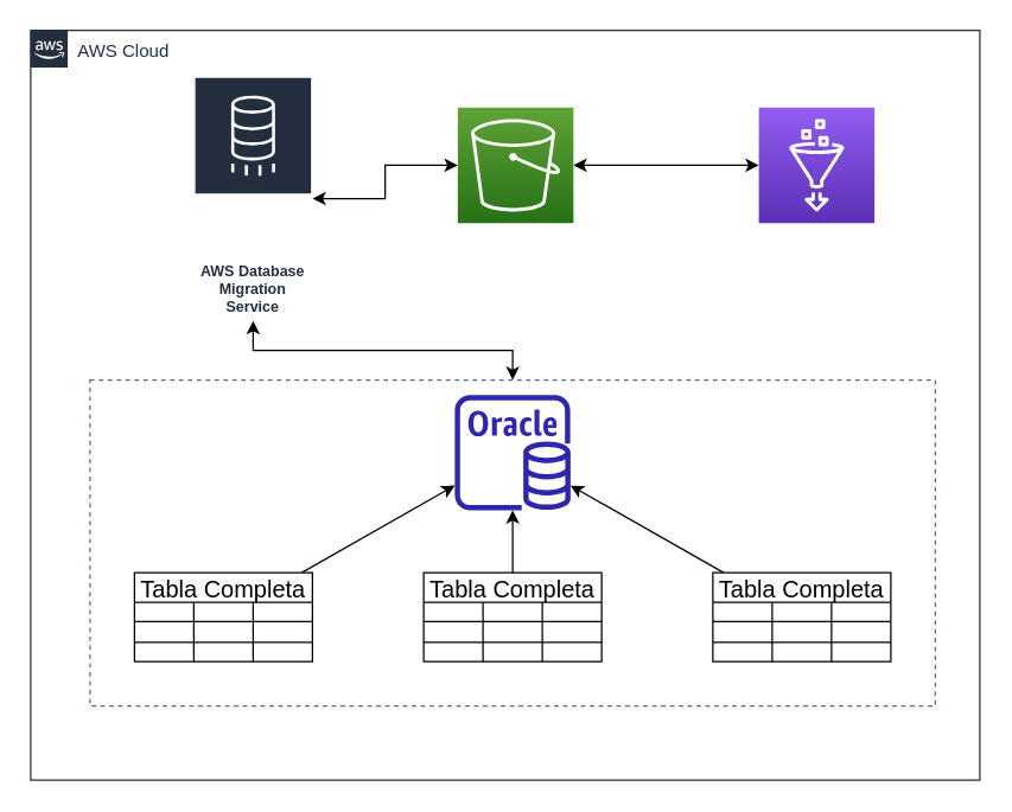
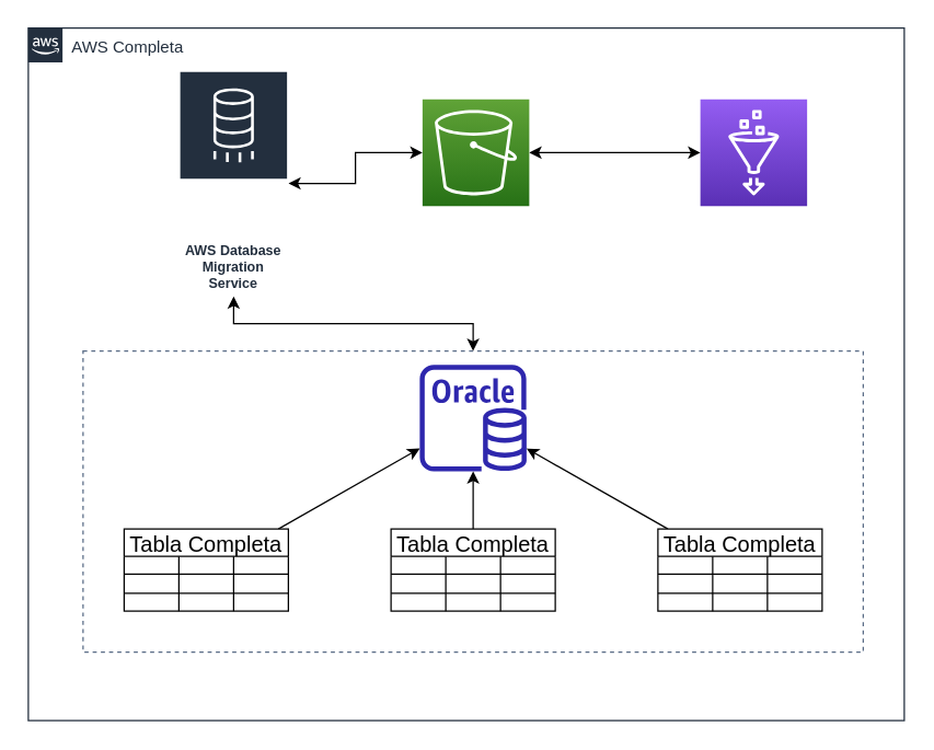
  <mxCell id="0" />
  <mxCell id="1" parent="0" />
- <mxCell id="2" value="AWS Cloud" style="points=[[0,0],[0.25,0],[0.5,0],[0.75,0],[1,0],[1,0.25],[1,0.5],[1,0.75],[1,1],[0.75,1],[0.5,1],[0.25,1],[0,1],[0,0.75],[0,0.5],[0,0.25]];outlineConnect=0;gradientColor=none;html=1;whiteSpace=wrap;fontSize=12;fontStyle=0;shape=mxgraph.aws4.group;grIcon=mxgraph.aws4.group_aws_cloud_alt;strokeColor=#232F3E;fillColor=none;verticalAlign=top;align=left;spacingLeft=30;fontColor=#232F3E;dashed=0;labelBackgroundColor=#ffffff;container=1;pointerEvents=0;collapsible=0;recursiveResize=0;" parent="1" vertex="1"><mxGeometry x="20" y="20" width="640" height="506" as="geometry" /></mxCell>
+ <mxCell id="2" value="AWS Completa" style="points=[[0,0],[0.25,0],[0.5,0],[0.75,0],[1,0],[1,0.25],[1,0.5],[1,0.75],[1,1],[0.75,1],[0.5,1],[0.25,1],[0,1],[0,0.75],[0,0.5],[0,0.25]];outlineConnect=0;gradientColor=none;html=1;whiteSpace=wrap;fontSize=12;fontStyle=0;shape=mxgraph.aws4.group;grIcon=mxgraph.aws4.group_aws_cloud_alt;strokeColor=#232F3E;fillColor=none;verticalAlign=top;align=left;spacingLeft=30;fontColor=#232F3E;dashed=0;labelBackgroundColor=#ffffff;container=1;pointerEvents=0;collapsible=0;recursiveResize=0;" parent="1" vertex="1"><mxGeometry x="20" y="20" width="640" height="506" as="geometry" /></mxCell>
  <mxCell id="3" value="" style="sketch=0;points=[[0,0,0],[0.25,0,0],[0.5,0,0],[0.75,0,0],[1,0,0],[0,1,0],[0.25,1,0],[0.5,1,0],[0.75,1,0],[1,1,0],[0,0.25,0],[0,0.5,0],[0,0.75,0],[1,0.25,0],[1,0.5,0],[1,0.75,0]];outlineConnect=0;fontColor=#232F3E;gradientColor=#945DF2;gradientDirection=north;fillColor=#5A30B5;strokeColor=#ffffff;dashed=0;verticalLabelPosition=bottom;verticalAlign=top;align=center;html=1;fontSize=12;fontStyle=0;aspect=fixed;shape=mxgraph.aws4.resourceIcon;resIcon=mxgraph.aws4.glue;" vertex="1" parent="2"><mxGeometry x="491" y="52" width="78" height="78" as="geometry" /></mxCell>
  <mxCell id="4" style="edgeStyle=orthogonalEdgeStyle;rounded=0;orthogonalLoop=1;jettySize=auto;html=1;entryX=0;entryY=0.5;entryDx=0;entryDy=0;entryPerimeter=0;startArrow=classic;startFill=1;" edge="1" parent="2" source="5" target="7"><mxGeometry relative="1" as="geometry" /></mxCell>
  <mxCell id="5" value="AWS Database Migration Service" style="sketch=0;outlineConnect=0;fontColor=#232F3E;gradientColor=none;strokeColor=#ffffff;fillColor=#232F3E;dashed=0;verticalLabelPosition=middle;verticalAlign=bottom;align=center;html=1;whiteSpace=wrap;fontSize=10;fontStyle=1;spacing=3;shape=mxgraph.aws4.productIcon;prIcon=mxgraph.aws4.database_migration_service;" vertex="1" parent="2"><mxGeometry x="110" y="31" width="80" height="165" as="geometry" /></mxCell>
  <mxCell id="6" style="edgeStyle=orthogonalEdgeStyle;rounded=0;orthogonalLoop=1;jettySize=auto;html=1;startArrow=classic;startFill=1;" edge="1" parent="2" source="7" target="3"><mxGeometry relative="1" as="geometry" /></mxCell>
  <mxCell id="7" value="" style="sketch=0;points=[[0,0,0],[0.25,0,0],[0.5,0,0],[0.75,0,0],[1,0,0],[0,1,0],[0.25,1,0],[0.5,1,0],[0.75,1,0],[1,1,0],[0,0.25,0],[0,0.5,0],[0,0.75,0],[1,0.25,0],[1,0.5,0],[1,0.75,0]];outlineConnect=0;fontColor=#232F3E;gradientColor=#60A337;gradientDirection=north;fillColor=#277116;strokeColor=#ffffff;dashed=0;verticalLabelPosition=bottom;verticalAlign=top;align=center;html=1;fontSize=12;fontStyle=0;aspect=fixed;shape=mxgraph.aws4.resourceIcon;resIcon=mxgraph.aws4.s3;" vertex="1" parent="2"><mxGeometry x="288" y="52" width="78" height="78" as="geometry" /></mxCell>
  <mxCell id="8" style="rounded=0;orthogonalLoop=1;jettySize=auto;html=1;" edge="1" parent="2" source="9" target="22"><mxGeometry relative="1" as="geometry" /></mxCell>
  <mxCell id="9" value="Tabla Completa" style="shape=table;startSize=20;container=1;collapsible=0;childLayout=tableLayout;strokeColor=default;fontSize=16;" vertex="1" parent="2"><mxGeometry x="70" y="366" width="120" height="60" as="geometry" /></mxCell>
  <mxCell id="10" value="" style="shape=tableRow;horizontal=0;startSize=0;swimlaneHead=0;swimlaneBody=0;strokeColor=inherit;top=0;left=0;bottom=0;right=0;collapsible=0;dropTarget=0;fillColor=none;points=[[0,0.5],[1,0.5]];portConstraint=eastwest;fontSize=16;" vertex="1" parent="9"><mxGeometry y="20" width="120" height="13" as="geometry" /></mxCell>
  <mxCell id="11" value="" style="shape=partialRectangle;html=1;whiteSpace=wrap;connectable=0;strokeColor=inherit;overflow=hidden;fillColor=none;top=0;left=0;bottom=0;right=0;pointerEvents=1;fontSize=16;" vertex="1" parent="10"><mxGeometry width="40" height="13" as="geometry"><mxRectangle width="40" height="13" as="alternateBounds" /></mxGeometry></mxCell>
  <mxCell id="12" value="" style="shape=partialRectangle;html=1;whiteSpace=wrap;connectable=0;strokeColor=inherit;overflow=hidden;fillColor=none;top=0;left=0;bottom=0;right=0;pointerEvents=1;fontSize=16;" vertex="1" parent="10"><mxGeometry x="40" width="40" height="13" as="geometry"><mxRectangle width="40" height="13" as="alternateBounds" /></mxGeometry></mxCell>
  <mxCell id="13" value="" style="shape=partialRectangle;html=1;whiteSpace=wrap;connectable=0;strokeColor=inherit;overflow=hidden;fillColor=none;top=0;left=0;bottom=0;right=0;pointerEvents=1;fontSize=16;" vertex="1" parent="10"><mxGeometry x="80" width="40" height="13" as="geometry"><mxRectangle width="40" height="13" as="alternateBounds" /></mxGeometry></mxCell>
  <mxCell id="14" value="" style="shape=tableRow;horizontal=0;startSize=0;swimlaneHead=0;swimlaneBody=0;strokeColor=inherit;top=0;left=0;bottom=0;right=0;collapsible=0;dropTarget=0;fillColor=none;points=[[0,0.5],[1,0.5]];portConstraint=eastwest;fontSize=16;" vertex="1" parent="9"><mxGeometry y="33" width="120" height="14" as="geometry" /></mxCell>
  <mxCell id="15" value="" style="shape=partialRectangle;html=1;whiteSpace=wrap;connectable=0;strokeColor=inherit;overflow=hidden;fillColor=none;top=0;left=0;bottom=0;right=0;pointerEvents=1;fontSize=16;" vertex="1" parent="14"><mxGeometry width="40" height="14" as="geometry"><mxRectangle width="40" height="14" as="alternateBounds" /></mxGeometry></mxCell>
  <mxCell id="16" value="" style="shape=partialRectangle;html=1;whiteSpace=wrap;connectable=0;strokeColor=inherit;overflow=hidden;fillColor=none;top=0;left=0;bottom=0;right=0;pointerEvents=1;fontSize=16;" vertex="1" parent="14"><mxGeometry x="40" width="40" height="14" as="geometry"><mxRectangle width="40" height="14" as="alternateBounds" /></mxGeometry></mxCell>
  <mxCell id="17" value="" style="shape=partialRectangle;html=1;whiteSpace=wrap;connectable=0;strokeColor=inherit;overflow=hidden;fillColor=none;top=0;left=0;bottom=0;right=0;pointerEvents=1;fontSize=16;" vertex="1" parent="14"><mxGeometry x="80" width="40" height="14" as="geometry"><mxRectangle width="40" height="14" as="alternateBounds" /></mxGeometry></mxCell>
  <mxCell id="18" value="" style="shape=tableRow;horizontal=0;startSize=0;swimlaneHead=0;swimlaneBody=0;strokeColor=inherit;top=0;left=0;bottom=0;right=0;collapsible=0;dropTarget=0;fillColor=none;points=[[0,0.5],[1,0.5]];portConstraint=eastwest;fontSize=16;" vertex="1" parent="9"><mxGeometry y="47" width="120" height="13" as="geometry" /></mxCell>
  <mxCell id="19" value="" style="shape=partialRectangle;html=1;whiteSpace=wrap;connectable=0;strokeColor=inherit;overflow=hidden;fillColor=none;top=0;left=0;bottom=0;right=0;pointerEvents=1;fontSize=16;" vertex="1" parent="18"><mxGeometry width="40" height="13" as="geometry"><mxRectangle width="40" height="13" as="alternateBounds" /></mxGeometry></mxCell>
  <mxCell id="20" value="" style="shape=partialRectangle;html=1;whiteSpace=wrap;connectable=0;strokeColor=inherit;overflow=hidden;fillColor=none;top=0;left=0;bottom=0;right=0;pointerEvents=1;fontSize=16;" vertex="1" parent="18"><mxGeometry x="40" width="40" height="13" as="geometry"><mxRectangle width="40" height="13" as="alternateBounds" /></mxGeometry></mxCell>
  <mxCell id="21" value="" style="shape=partialRectangle;html=1;whiteSpace=wrap;connectable=0;strokeColor=inherit;overflow=hidden;fillColor=none;top=0;left=0;bottom=0;right=0;pointerEvents=1;fontSize=16;" vertex="1" parent="18"><mxGeometry x="80" width="40" height="13" as="geometry"><mxRectangle width="40" height="13" as="alternateBounds" /></mxGeometry></mxCell>
  <mxCell id="22" value="" style="sketch=0;outlineConnect=0;fontColor=#232F3E;gradientColor=none;fillColor=#2E27AD;strokeColor=none;dashed=0;verticalLabelPosition=bottom;verticalAlign=top;align=center;html=1;fontSize=12;fontStyle=0;aspect=fixed;pointerEvents=1;shape=mxgraph.aws4.rds_oracle_instance;" vertex="1" parent="2"><mxGeometry x="286" y="246" width="78" height="78" as="geometry" /></mxCell>
  <mxCell id="23" style="edgeStyle=orthogonalEdgeStyle;rounded=0;orthogonalLoop=1;jettySize=auto;html=1;" edge="1" parent="2" source="24" target="22"><mxGeometry relative="1" as="geometry" /></mxCell>
  <mxCell id="24" value="Tabla Completa" style="shape=table;startSize=20;container=1;collapsible=0;childLayout=tableLayout;strokeColor=default;fontSize=16;" vertex="1" parent="2"><mxGeometry x="265" y="366" width="120" height="60" as="geometry" /></mxCell>
  <mxCell id="25" value="" style="shape=tableRow;horizontal=0;startSize=0;swimlaneHead=0;swimlaneBody=0;strokeColor=inherit;top=0;left=0;bottom=0;right=0;collapsible=0;dropTarget=0;fillColor=none;points=[[0,0.5],[1,0.5]];portConstraint=eastwest;fontSize=16;" vertex="1" parent="24"><mxGeometry y="20" width="120" height="13" as="geometry" /></mxCell>
  <mxCell id="26" value="" style="shape=partialRectangle;html=1;whiteSpace=wrap;connectable=0;strokeColor=inherit;overflow=hidden;fillColor=none;top=0;left=0;bottom=0;right=0;pointerEvents=1;fontSize=16;" vertex="1" parent="25"><mxGeometry width="40" height="13" as="geometry"><mxRectangle width="40" height="13" as="alternateBounds" /></mxGeometry></mxCell>
  <mxCell id="27" value="" style="shape=partialRectangle;html=1;whiteSpace=wrap;connectable=0;strokeColor=inherit;overflow=hidden;fillColor=none;top=0;left=0;bottom=0;right=0;pointerEvents=1;fontSize=16;" vertex="1" parent="25"><mxGeometry x="40" width="40" height="13" as="geometry"><mxRectangle width="40" height="13" as="alternateBounds" /></mxGeometry></mxCell>
  <mxCell id="28" value="" style="shape=partialRectangle;html=1;whiteSpace=wrap;connectable=0;strokeColor=inherit;overflow=hidden;fillColor=none;top=0;left=0;bottom=0;right=0;pointerEvents=1;fontSize=16;" vertex="1" parent="25"><mxGeometry x="80" width="40" height="13" as="geometry"><mxRectangle width="40" height="13" as="alternateBounds" /></mxGeometry></mxCell>
  <mxCell id="29" value="" style="shape=tableRow;horizontal=0;startSize=0;swimlaneHead=0;swimlaneBody=0;strokeColor=inherit;top=0;left=0;bottom=0;right=0;collapsible=0;dropTarget=0;fillColor=none;points=[[0,0.5],[1,0.5]];portConstraint=eastwest;fontSize=16;" vertex="1" parent="24"><mxGeometry y="33" width="120" height="14" as="geometry" /></mxCell>
  <mxCell id="30" value="" style="shape=partialRectangle;html=1;whiteSpace=wrap;connectable=0;strokeColor=inherit;overflow=hidden;fillColor=none;top=0;left=0;bottom=0;right=0;pointerEvents=1;fontSize=16;" vertex="1" parent="29"><mxGeometry width="40" height="14" as="geometry"><mxRectangle width="40" height="14" as="alternateBounds" /></mxGeometry></mxCell>
  <mxCell id="31" value="" style="shape=partialRectangle;html=1;whiteSpace=wrap;connectable=0;strokeColor=inherit;overflow=hidden;fillColor=none;top=0;left=0;bottom=0;right=0;pointerEvents=1;fontSize=16;" vertex="1" parent="29"><mxGeometry x="40" width="40" height="14" as="geometry"><mxRectangle width="40" height="14" as="alternateBounds" /></mxGeometry></mxCell>
  <mxCell id="32" value="" style="shape=partialRectangle;html=1;whiteSpace=wrap;connectable=0;strokeColor=inherit;overflow=hidden;fillColor=none;top=0;left=0;bottom=0;right=0;pointerEvents=1;fontSize=16;" vertex="1" parent="29"><mxGeometry x="80" width="40" height="14" as="geometry"><mxRectangle width="40" height="14" as="alternateBounds" /></mxGeometry></mxCell>
  <mxCell id="33" value="" style="shape=tableRow;horizontal=0;startSize=0;swimlaneHead=0;swimlaneBody=0;strokeColor=inherit;top=0;left=0;bottom=0;right=0;collapsible=0;dropTarget=0;fillColor=none;points=[[0,0.5],[1,0.5]];portConstraint=eastwest;fontSize=16;" vertex="1" parent="24"><mxGeometry y="47" width="120" height="13" as="geometry" /></mxCell>
  <mxCell id="34" value="" style="shape=partialRectangle;html=1;whiteSpace=wrap;connectable=0;strokeColor=inherit;overflow=hidden;fillColor=none;top=0;left=0;bottom=0;right=0;pointerEvents=1;fontSize=16;" vertex="1" parent="33"><mxGeometry width="40" height="13" as="geometry"><mxRectangle width="40" height="13" as="alternateBounds" /></mxGeometry></mxCell>
  <mxCell id="35" value="" style="shape=partialRectangle;html=1;whiteSpace=wrap;connectable=0;strokeColor=inherit;overflow=hidden;fillColor=none;top=0;left=0;bottom=0;right=0;pointerEvents=1;fontSize=16;" vertex="1" parent="33"><mxGeometry x="40" width="40" height="13" as="geometry"><mxRectangle width="40" height="13" as="alternateBounds" /></mxGeometry></mxCell>
  <mxCell id="36" value="" style="shape=partialRectangle;html=1;whiteSpace=wrap;connectable=0;strokeColor=inherit;overflow=hidden;fillColor=none;top=0;left=0;bottom=0;right=0;pointerEvents=1;fontSize=16;" vertex="1" parent="33"><mxGeometry x="80" width="40" height="13" as="geometry"><mxRectangle width="40" height="13" as="alternateBounds" /></mxGeometry></mxCell>
  <mxCell id="37" style="rounded=0;orthogonalLoop=1;jettySize=auto;html=1;" edge="1" parent="2" source="38" target="22"><mxGeometry relative="1" as="geometry" /></mxCell>
  <mxCell id="38" value="Tabla Completa" style="shape=table;startSize=20;container=1;collapsible=0;childLayout=tableLayout;strokeColor=default;fontSize=16;" vertex="1" parent="2"><mxGeometry x="460" y="366" width="120" height="60" as="geometry" /></mxCell>
  <mxCell id="39" value="" style="shape=tableRow;horizontal=0;startSize=0;swimlaneHead=0;swimlaneBody=0;strokeColor=inherit;top=0;left=0;bottom=0;right=0;collapsible=0;dropTarget=0;fillColor=none;points=[[0,0.5],[1,0.5]];portConstraint=eastwest;fontSize=16;" vertex="1" parent="38"><mxGeometry y="20" width="120" height="13" as="geometry" /></mxCell>
  <mxCell id="40" value="" style="shape=partialRectangle;html=1;whiteSpace=wrap;connectable=0;strokeColor=inherit;overflow=hidden;fillColor=none;top=0;left=0;bottom=0;right=0;pointerEvents=1;fontSize=16;" vertex="1" parent="39"><mxGeometry width="40" height="13" as="geometry"><mxRectangle width="40" height="13" as="alternateBounds" /></mxGeometry></mxCell>
  <mxCell id="41" value="" style="shape=partialRectangle;html=1;whiteSpace=wrap;connectable=0;strokeColor=inherit;overflow=hidden;fillColor=none;top=0;left=0;bottom=0;right=0;pointerEvents=1;fontSize=16;" vertex="1" parent="39"><mxGeometry x="40" width="40" height="13" as="geometry"><mxRectangle width="40" height="13" as="alternateBounds" /></mxGeometry></mxCell>
  <mxCell id="42" value="" style="shape=partialRectangle;html=1;whiteSpace=wrap;connectable=0;strokeColor=inherit;overflow=hidden;fillColor=none;top=0;left=0;bottom=0;right=0;pointerEvents=1;fontSize=16;" vertex="1" parent="39"><mxGeometry x="80" width="40" height="13" as="geometry"><mxRectangle width="40" height="13" as="alternateBounds" /></mxGeometry></mxCell>
  <mxCell id="43" value="" style="shape=tableRow;horizontal=0;startSize=0;swimlaneHead=0;swimlaneBody=0;strokeColor=inherit;top=0;left=0;bottom=0;right=0;collapsible=0;dropTarget=0;fillColor=none;points=[[0,0.5],[1,0.5]];portConstraint=eastwest;fontSize=16;" vertex="1" parent="38"><mxGeometry y="33" width="120" height="14" as="geometry" /></mxCell>
  <mxCell id="44" value="" style="shape=partialRectangle;html=1;whiteSpace=wrap;connectable=0;strokeColor=inherit;overflow=hidden;fillColor=none;top=0;left=0;bottom=0;right=0;pointerEvents=1;fontSize=16;" vertex="1" parent="43"><mxGeometry width="40" height="14" as="geometry"><mxRectangle width="40" height="14" as="alternateBounds" /></mxGeometry></mxCell>
  <mxCell id="45" value="" style="shape=partialRectangle;html=1;whiteSpace=wrap;connectable=0;strokeColor=inherit;overflow=hidden;fillColor=none;top=0;left=0;bottom=0;right=0;pointerEvents=1;fontSize=16;" vertex="1" parent="43"><mxGeometry x="40" width="40" height="14" as="geometry"><mxRectangle width="40" height="14" as="alternateBounds" /></mxGeometry></mxCell>
  <mxCell id="46" value="" style="shape=partialRectangle;html=1;whiteSpace=wrap;connectable=0;strokeColor=inherit;overflow=hidden;fillColor=none;top=0;left=0;bottom=0;right=0;pointerEvents=1;fontSize=16;" vertex="1" parent="43"><mxGeometry x="80" width="40" height="14" as="geometry"><mxRectangle width="40" height="14" as="alternateBounds" /></mxGeometry></mxCell>
  <mxCell id="47" value="" style="shape=tableRow;horizontal=0;startSize=0;swimlaneHead=0;swimlaneBody=0;strokeColor=inherit;top=0;left=0;bottom=0;right=0;collapsible=0;dropTarget=0;fillColor=none;points=[[0,0.5],[1,0.5]];portConstraint=eastwest;fontSize=16;" vertex="1" parent="38"><mxGeometry y="47" width="120" height="13" as="geometry" /></mxCell>
  <mxCell id="48" value="" style="shape=partialRectangle;html=1;whiteSpace=wrap;connectable=0;strokeColor=inherit;overflow=hidden;fillColor=none;top=0;left=0;bottom=0;right=0;pointerEvents=1;fontSize=16;" vertex="1" parent="47"><mxGeometry width="40" height="13" as="geometry"><mxRectangle width="40" height="13" as="alternateBounds" /></mxGeometry></mxCell>
  <mxCell id="49" value="" style="shape=partialRectangle;html=1;whiteSpace=wrap;connectable=0;strokeColor=inherit;overflow=hidden;fillColor=none;top=0;left=0;bottom=0;right=0;pointerEvents=1;fontSize=16;" vertex="1" parent="47"><mxGeometry x="40" width="40" height="13" as="geometry"><mxRectangle width="40" height="13" as="alternateBounds" /></mxGeometry></mxCell>
  <mxCell id="50" value="" style="shape=partialRectangle;html=1;whiteSpace=wrap;connectable=0;strokeColor=inherit;overflow=hidden;fillColor=none;top=0;left=0;bottom=0;right=0;pointerEvents=1;fontSize=16;" vertex="1" parent="47"><mxGeometry x="80" width="40" height="13" as="geometry"><mxRectangle width="40" height="13" as="alternateBounds" /></mxGeometry></mxCell>
  <mxCell id="51" value="" style="fillColor=none;strokeColor=#5A6C86;dashed=1;verticalAlign=top;fontStyle=0;fontColor=#5A6C86;whiteSpace=wrap;html=1;" vertex="1" parent="1"><mxGeometry x="60" y="256" width="570" height="220" as="geometry" /></mxCell>
  <mxCell id="52" style="edgeStyle=orthogonalEdgeStyle;rounded=0;orthogonalLoop=1;jettySize=auto;html=1;startArrow=classic;startFill=1;" edge="1" parent="1" source="5" target="51"><mxGeometry relative="1" as="geometry" /></mxCell>
